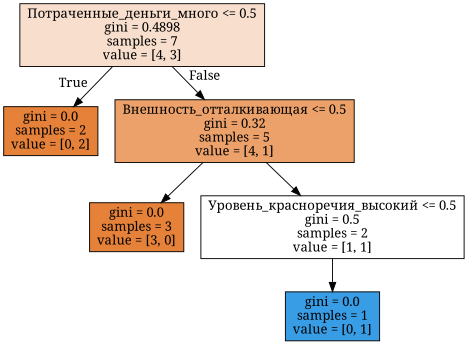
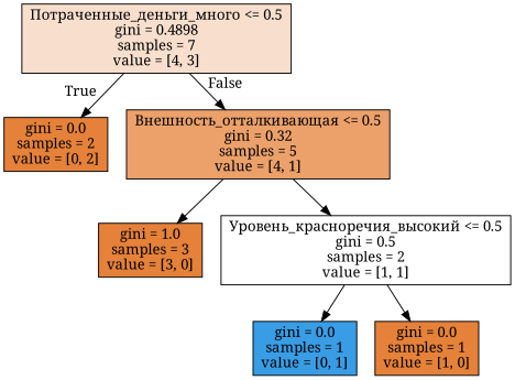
  digraph {
    fontname="Noto Serif"
    node [color=black fillcolor="#e58139ff" fontname="Noto Serif" shape=box style=filled]
    edge [fontname="Noto Serif"]
    n1 [fillcolor="#e5813940" label="Потраченные_деньги_много <= 0.5\ngini = 0.4898\nsamples = 7\nvalue = [4, 3]"]
    n2 [label="gini = 0.0\nsamples = 2\nvalue = [0, 2]"]
    n3 [fillcolor="#e58139bf" label="Внешность_отталкивающая <= 0.5\ngini = 0.32\nsamples = 5\nvalue = [4, 1]"]
-   n4 [label="gini = 0.0\nsamples = 3\nvalue = [3, 0]"]
+   n4 [label="gini = 1.0\nsamples = 3\nvalue = [3, 0]"]
    n5 [fillcolor="#e5813900" label="Уровень_красноречия_высокий <= 0.5\ngini = 0.5\nsamples = 2\nvalue = [1, 1]"]
    n6 [fillcolor="#399de5ff" label="gini = 0.0\nsamples = 1\nvalue = [0, 1]"]
+   n7 [label="gini = 0.0\nsamples = 1\nvalue = [1, 0]"]
    n1 -> n2 [headlabel=True labelangle=45 labeldistance=2.5]
    n1 -> n3 [headlabel=False labelangle=-45 labeldistance=2.5]
    n3 -> n4
    n3 -> n5
    n5 -> n6
+   n5 -> n7
  }
